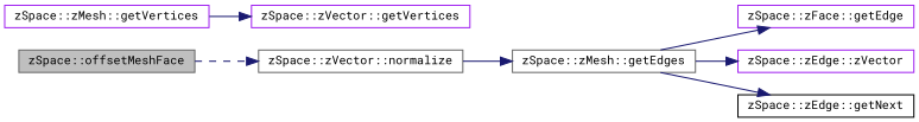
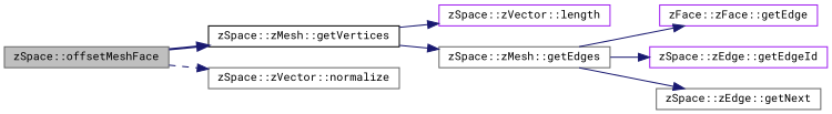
  digraph {
    fontname="Roboto Mono"
    rankdir=LR
    node [color=gray40 fillcolor=white fontname="Roboto Mono" fontsize=10 shape=record style=filled]
    edge [color=midnightblue fontname="Roboto Mono" fontsize=10 labelfontname=Helvetica labelfontsize=10 style=solid]
    n1 [fillcolor=grey75 fontcolor=black height=0.2 label="zSpace::offsetMeshFace" width=0.4]
-   n2 [color=purple height=0.2 label="zSpace::zMesh::getVertices" width=0.4]
+   n2 [color=black height=0.2 label="zSpace::zMesh::getVertices" width=0.4]
    n3 [height=0.2 label="zSpace::zVector::normalize" width=0.4]
-   n4 [color=purple height=0.2 label="zSpace::zVector::getVertices" width=0.4]
+   n4 [color=purple height=0.2 label="zSpace::zVector::length" width=0.4]
    n5 [height=0.2 label="zSpace::zMesh::getEdges" width=0.4]
-   n6 [color=purple height=0.2 label="zSpace::zFace::getEdge" width=0.4]
-   n7 [color=purple height=0.2 label="zSpace::zEdge::zVector" width=0.4]
-   n8 [color=black height=0.2 label="zSpace::zEdge::getNext" width=0.4]
+   n6 [color=purple height=0.2 label="zFace::zFace::getEdge" width=0.4]
+   n7 [color=purple height=0.2 label="zSpace::zEdge::getEdgeId" width=0.4]
+   n8 [height=0.2 label="zSpace::zEdge::getNext" width=0.4]
+   n1 -> n2 [style=bold]
    n1 -> n3 [style=dashed]
    n2 -> n4
-   n3 -> n5
+   n2 -> n5
    n5 -> n6
    n5 -> n7
    n5 -> n8
  }
